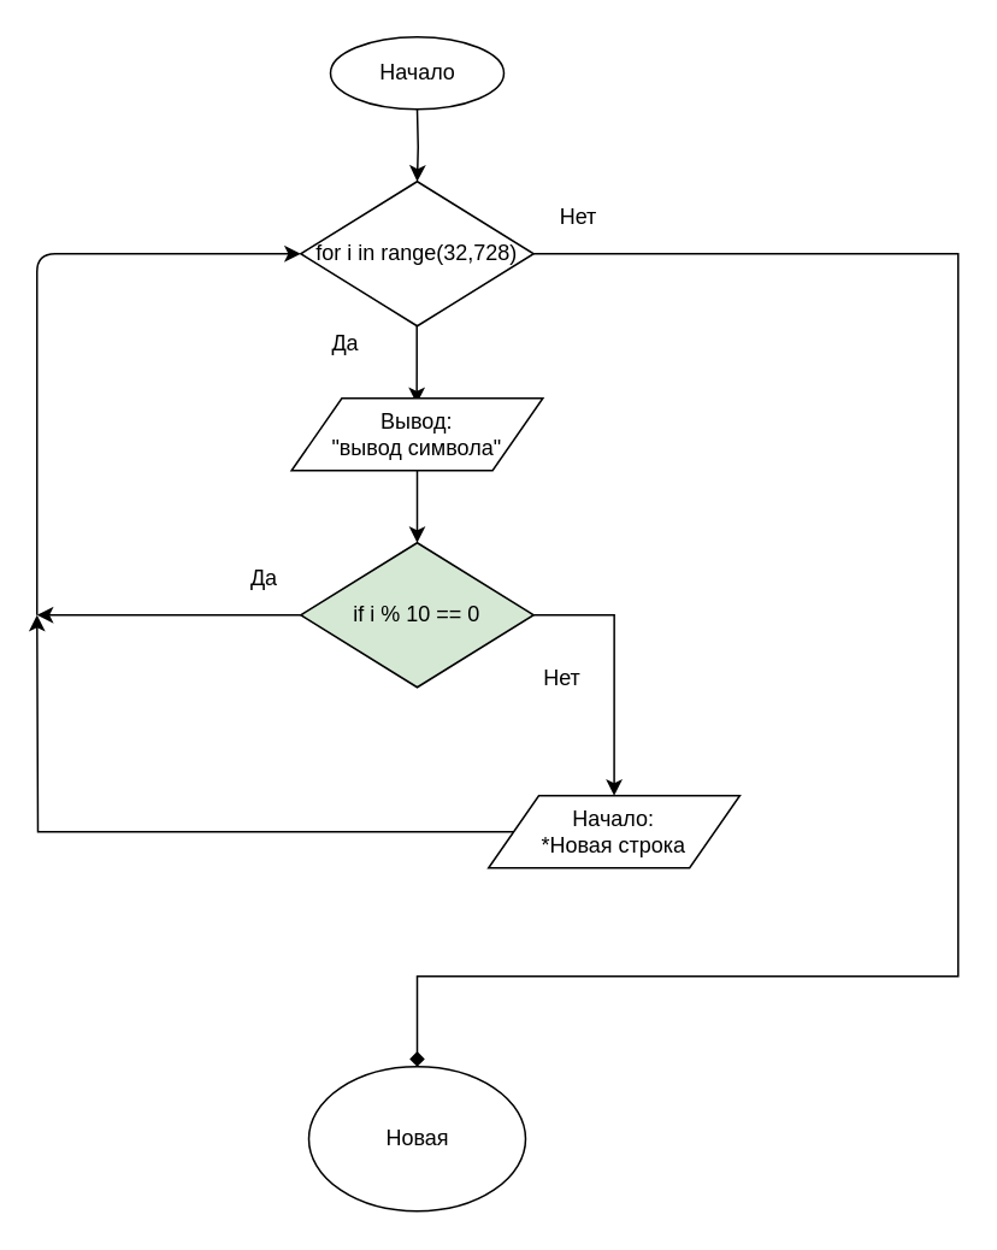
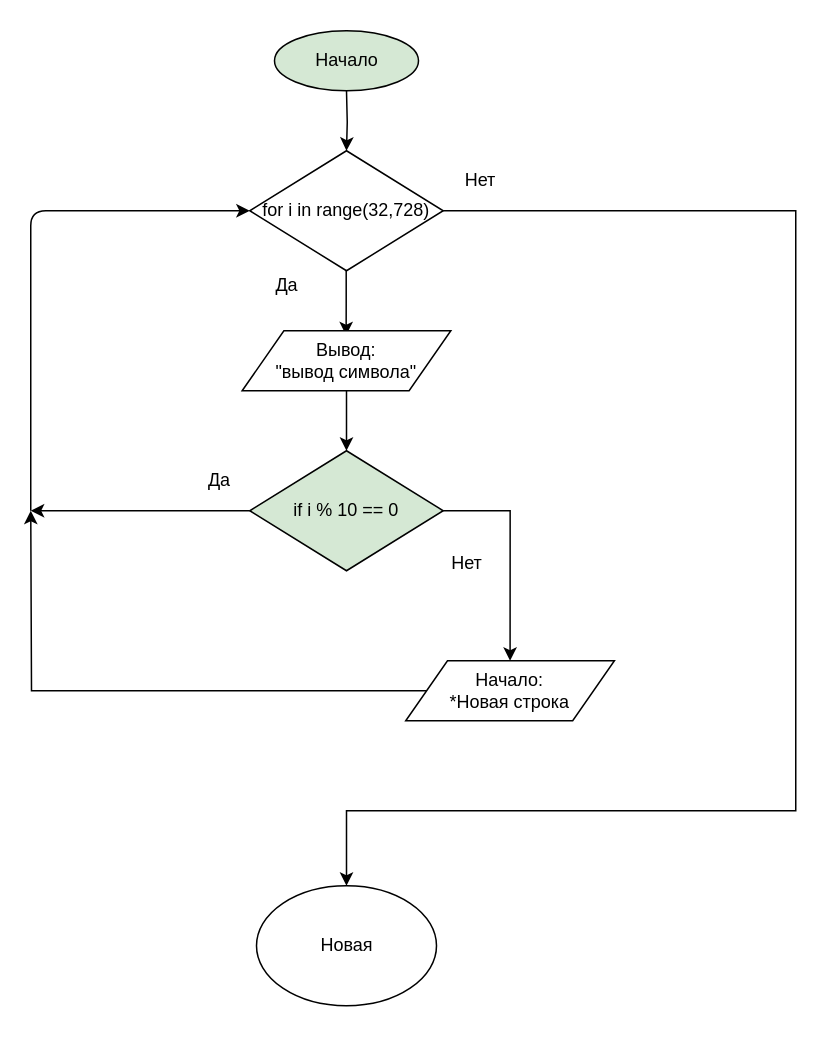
  <mxCell id="0" />
  <mxCell id="1" parent="0" />
- <mxCell id="2" value="Начало" style="ellipse;whiteSpace=wrap;html=1;" vertex="1" parent="1"><mxGeometry x="182.5" y="20" width="96" height="40" as="geometry" /></mxCell>
+ <mxCell id="2" value="Начало" style="ellipse;whiteSpace=wrap;html=1;fillColor=#d5e8d4;" vertex="1" parent="1"><mxGeometry x="182.5" y="20" width="96" height="40" as="geometry" /></mxCell>
  <mxCell id="3" style="edgeStyle=orthogonalEdgeStyle;rounded=0;orthogonalLoop=1;jettySize=auto;html=1;entryX=0.5;entryY=0;entryDx=0;entryDy=0;" edge="1" parent="1" source="5"><mxGeometry relative="1" as="geometry"><mxPoint x="230.25" y="223" as="targetPoint" /><Array as="points"><mxPoint x="231" y="202" /></Array></mxGeometry></mxCell>
- <mxCell id="4" style="edgeStyle=orthogonalEdgeStyle;rounded=0;orthogonalLoop=1;jettySize=auto;html=1;exitX=1;exitY=0.5;exitDx=0;exitDy=0;entryX=0.5;entryY=0;entryDx=0;entryDy=0;endArrow=diamond;" edge="1" parent="1" source="5" target="6"><mxGeometry relative="1" as="geometry"><Array as="points"><mxPoint x="530" y="140" /><mxPoint x="530" y="540" /><mxPoint x="231" y="540" /></Array></mxGeometry></mxCell>
+ <mxCell id="4" style="edgeStyle=orthogonalEdgeStyle;rounded=0;orthogonalLoop=1;jettySize=auto;html=1;exitX=1;exitY=0.5;exitDx=0;exitDy=0;entryX=0.5;entryY=0;entryDx=0;entryDy=0;" edge="1" parent="1" source="5" target="6"><mxGeometry relative="1" as="geometry"><Array as="points"><mxPoint x="530" y="140" /><mxPoint x="530" y="540" /><mxPoint x="231" y="540" /></Array></mxGeometry></mxCell>
  <mxCell id="5" value="for i in range(32,728)" style="rhombus;whiteSpace=wrap;html=1;" vertex="1" parent="1"><mxGeometry x="166" y="100" width="129" height="80" as="geometry" /></mxCell>
  <mxCell id="6" value="Новая" style="ellipse;whiteSpace=wrap;html=1;" vertex="1" parent="1"><mxGeometry x="170.5" y="590" width="120" height="80" as="geometry" /></mxCell>
  <mxCell id="7" value="Нет" style="text;html=1;strokeColor=none;fillColor=none;align=center;verticalAlign=middle;whiteSpace=wrap;rounded=0;" vertex="1" parent="1"><mxGeometry x="290.5" y="365" width="40" height="20" as="geometry" /></mxCell>
  <mxCell id="8" style="edgeStyle=orthogonalEdgeStyle;rounded=0;orthogonalLoop=1;jettySize=auto;html=1;exitX=0.5;exitY=1;exitDx=0;exitDy=0;entryX=0.5;entryY=0;entryDx=0;entryDy=0;" edge="1" parent="1" target="5"><mxGeometry relative="1" as="geometry"><mxPoint x="230.5" y="60" as="sourcePoint" /><mxPoint x="229" y="100" as="targetPoint" /></mxGeometry></mxCell>
  <mxCell id="9" value="Да" style="text;html=1;strokeColor=none;fillColor=none;align=center;verticalAlign=middle;whiteSpace=wrap;rounded=0;" vertex="1" parent="1"><mxGeometry x="170.5" y="180" width="40" height="20" as="geometry" /></mxCell>
  <mxCell id="10" style="edgeStyle=orthogonalEdgeStyle;rounded=0;orthogonalLoop=1;jettySize=auto;html=1;entryX=0.5;entryY=0;entryDx=0;entryDy=0;" edge="1" parent="1" source="11" target="14"><mxGeometry relative="1" as="geometry" /></mxCell>
  <mxCell id="11" value="Вывод:&lt;br&gt;&quot;вывод символа&quot;" style="shape=parallelogram;perimeter=parallelogramPerimeter;whiteSpace=wrap;html=1;" vertex="1" parent="1"><mxGeometry x="160.94" y="220" width="139.12" height="40" as="geometry" /></mxCell>
  <mxCell id="12" style="edgeStyle=orthogonalEdgeStyle;rounded=0;orthogonalLoop=1;jettySize=auto;html=1;entryX=0.5;entryY=0;entryDx=0;entryDy=0;" edge="1" parent="1" source="14" target="16"><mxGeometry relative="1" as="geometry"><Array as="points"><mxPoint x="340" y="340" /><mxPoint x="340" y="440" /></Array></mxGeometry></mxCell>
  <mxCell id="13" style="edgeStyle=orthogonalEdgeStyle;rounded=0;orthogonalLoop=1;jettySize=auto;html=1;" edge="1" parent="1" source="14"><mxGeometry relative="1" as="geometry"><mxPoint x="20" y="340" as="targetPoint" /></mxGeometry></mxCell>
  <mxCell id="14" value="if i % 10 == 0" style="rhombus;whiteSpace=wrap;html=1;fillColor=#d5e8d4;" vertex="1" parent="1"><mxGeometry x="166" y="300" width="129" height="80" as="geometry" /></mxCell>
  <mxCell id="15" style="edgeStyle=orthogonalEdgeStyle;rounded=0;orthogonalLoop=1;jettySize=auto;html=1;" edge="1" parent="1" source="16"><mxGeometry relative="1" as="geometry"><mxPoint x="20" y="340" as="targetPoint" /></mxGeometry></mxCell>
  <mxCell id="16" value="Начало:&lt;br&gt;*Новая строка" style="shape=parallelogram;perimeter=parallelogramPerimeter;whiteSpace=wrap;html=1;" vertex="1" parent="1"><mxGeometry x="270" y="440" width="139.12" height="40" as="geometry" /></mxCell>
  <mxCell id="17" value="Да" style="text;html=1;strokeColor=none;fillColor=none;align=center;verticalAlign=middle;whiteSpace=wrap;rounded=0;" vertex="1" parent="1"><mxGeometry x="126" y="310" width="40" height="20" as="geometry" /></mxCell>
  <mxCell id="18" value="" style="endArrow=classic;html=1;entryX=0;entryY=0.5;entryDx=0;entryDy=0;" edge="1" parent="1" target="5"><mxGeometry width="50" height="50" relative="1" as="geometry"><mxPoint x="20" y="340" as="sourcePoint" /><mxPoint x="20" y="140" as="targetPoint" /><Array as="points"><mxPoint x="20" y="140" /></Array></mxGeometry></mxCell>
  <mxCell id="19" value="Нет" style="text;html=1;strokeColor=none;fillColor=none;align=center;verticalAlign=middle;whiteSpace=wrap;rounded=0;" vertex="1" parent="1"><mxGeometry x="300.06" y="110" width="40" height="20" as="geometry" /></mxCell>
